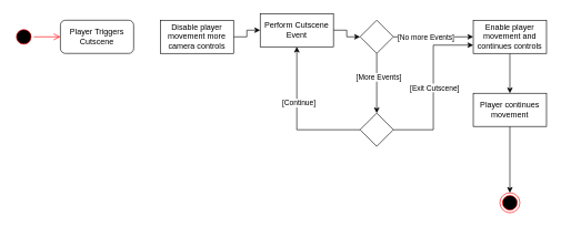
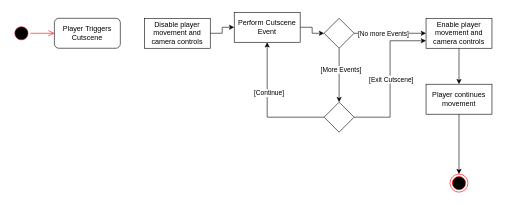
  <mxCell id="0" />
  <mxCell id="1" parent="0" />
  <mxCell id="2" value="" style="ellipse;html=1;shape=startState;fillColor=#000000;strokeColor=#ff0000;" vertex="1" parent="1"><mxGeometry x="20" y="40" width="30" height="30" as="geometry" /></mxCell>
  <mxCell id="3" value="" style="edgeStyle=orthogonalEdgeStyle;html=1;verticalAlign=bottom;endArrow=open;endSize=8;strokeColor=#ff0000;rounded=0;entryX=0;entryY=0.5;entryDx=0;entryDy=0;" edge="1" source="2" parent="1" target="5"><mxGeometry relative="1" as="geometry"><mxPoint x="100" y="55" as="targetPoint" /></mxGeometry></mxCell>
  <mxCell id="4" value="" style="ellipse;html=1;shape=endState;fillColor=#000000;strokeColor=#ff0000;" vertex="1" parent="1"><mxGeometry x="750" y="290" width="30" height="30" as="geometry" /></mxCell>
  <mxCell id="5" value="Player Triggers Cutscene" style="html=1;whiteSpace=wrap;rounded=1;" vertex="1" parent="1"><mxGeometry x="90" y="30" width="110" height="50" as="geometry" /></mxCell>
  <mxCell id="6" style="edgeStyle=orthogonalEdgeStyle;rounded=0;orthogonalLoop=1;jettySize=auto;html=1;entryX=0;entryY=0.5;entryDx=0;entryDy=0;" edge="1" parent="1" source="7" target="9"><mxGeometry relative="1" as="geometry" /></mxCell>
- <mxCell id="7" value="Disable player movement more camera controls" style="html=1;whiteSpace=wrap;" vertex="1" parent="1"><mxGeometry x="240" y="30" width="110" height="50" as="geometry" /></mxCell>
+ <mxCell id="7" value="Disable player movement and camera controls" style="html=1;whiteSpace=wrap;" vertex="1" parent="1"><mxGeometry x="240" y="30" width="110" height="50" as="geometry" /></mxCell>
  <mxCell id="8" style="edgeStyle=orthogonalEdgeStyle;rounded=0;orthogonalLoop=1;jettySize=auto;html=1;entryX=0;entryY=0.5;entryDx=0;entryDy=0;" edge="1" parent="1" source="9" target="14"><mxGeometry relative="1" as="geometry" /></mxCell>
  <mxCell id="9" value="Perform Cutscene Event" style="html=1;whiteSpace=wrap;" vertex="1" parent="1"><mxGeometry x="390" y="20" width="110" height="50" as="geometry" /></mxCell>
  <mxCell id="10" style="edgeStyle=orthogonalEdgeStyle;rounded=0;orthogonalLoop=1;jettySize=auto;html=1;entryX=0.5;entryY=0;entryDx=0;entryDy=0;" edge="1" parent="1" source="14" target="19"><mxGeometry relative="1" as="geometry" /></mxCell>
  <mxCell id="11" value="[More Events]" style="edgeLabel;html=1;align=center;verticalAlign=middle;resizable=0;points=[];" vertex="1" connectable="0" parent="10"><mxGeometry x="-0.222" y="2" relative="1" as="geometry"><mxPoint as="offset" /></mxGeometry></mxCell>
  <mxCell id="12" style="edgeStyle=orthogonalEdgeStyle;rounded=0;orthogonalLoop=1;jettySize=auto;html=1;entryX=0;entryY=0.5;entryDx=0;entryDy=0;" edge="1" parent="1" source="14" target="21"><mxGeometry relative="1" as="geometry" /></mxCell>
  <mxCell id="13" value="[No more Events]" style="edgeLabel;html=1;align=center;verticalAlign=middle;resizable=0;points=[];" vertex="1" connectable="0" parent="12"><mxGeometry x="-0.2" relative="1" as="geometry"><mxPoint as="offset" /></mxGeometry></mxCell>
  <mxCell id="14" value="" style="rhombus;whiteSpace=wrap;html=1;" vertex="1" parent="1"><mxGeometry x="540" y="30" width="50" height="50" as="geometry" /></mxCell>
  <mxCell id="15" style="edgeStyle=orthogonalEdgeStyle;rounded=0;orthogonalLoop=1;jettySize=auto;html=1;entryX=0.5;entryY=1;entryDx=0;entryDy=0;" edge="1" parent="1" source="19" target="9"><mxGeometry relative="1" as="geometry" /></mxCell>
  <mxCell id="16" value="[Continue]" style="edgeLabel;html=1;align=center;verticalAlign=middle;resizable=0;points=[];" vertex="1" connectable="0" parent="15"><mxGeometry x="0.238" y="-2" relative="1" as="geometry"><mxPoint as="offset" /></mxGeometry></mxCell>
  <mxCell id="17" style="edgeStyle=orthogonalEdgeStyle;rounded=0;orthogonalLoop=1;jettySize=auto;html=1;entryX=0;entryY=0.75;entryDx=0;entryDy=0;" edge="1" parent="1" source="19" target="21"><mxGeometry relative="1" as="geometry" /></mxCell>
  <mxCell id="18" value="[Exit Cutscene]" style="edgeLabel;html=1;align=center;verticalAlign=middle;resizable=0;points=[];" vertex="1" connectable="0" parent="17"><mxGeometry x="0.002" y="-1" relative="1" as="geometry"><mxPoint as="offset" /></mxGeometry></mxCell>
  <mxCell id="19" value="" style="rhombus;whiteSpace=wrap;html=1;" vertex="1" parent="1"><mxGeometry x="540" y="170" width="50" height="50" as="geometry" /></mxCell>
  <mxCell id="20" style="edgeStyle=orthogonalEdgeStyle;rounded=0;orthogonalLoop=1;jettySize=auto;html=1;entryX=0.5;entryY=0;entryDx=0;entryDy=0;" edge="1" parent="1" source="21" target="23"><mxGeometry relative="1" as="geometry" /></mxCell>
- <mxCell id="21" value="Enable player movement and continues controls" style="html=1;whiteSpace=wrap;" vertex="1" parent="1"><mxGeometry x="710" y="30" width="110" height="50" as="geometry" /></mxCell>
+ <mxCell id="21" value="Enable player movement and camera controls" style="html=1;whiteSpace=wrap;" vertex="1" parent="1"><mxGeometry x="710" y="30" width="110" height="50" as="geometry" /></mxCell>
  <mxCell id="22" style="edgeStyle=orthogonalEdgeStyle;rounded=0;orthogonalLoop=1;jettySize=auto;html=1;entryX=0.5;entryY=0;entryDx=0;entryDy=0;" edge="1" parent="1" source="23" target="4"><mxGeometry relative="1" as="geometry" /></mxCell>
  <mxCell id="23" value="Player continues movement" style="html=1;whiteSpace=wrap;" vertex="1" parent="1"><mxGeometry x="710" y="140" width="110" height="50" as="geometry" /></mxCell>
